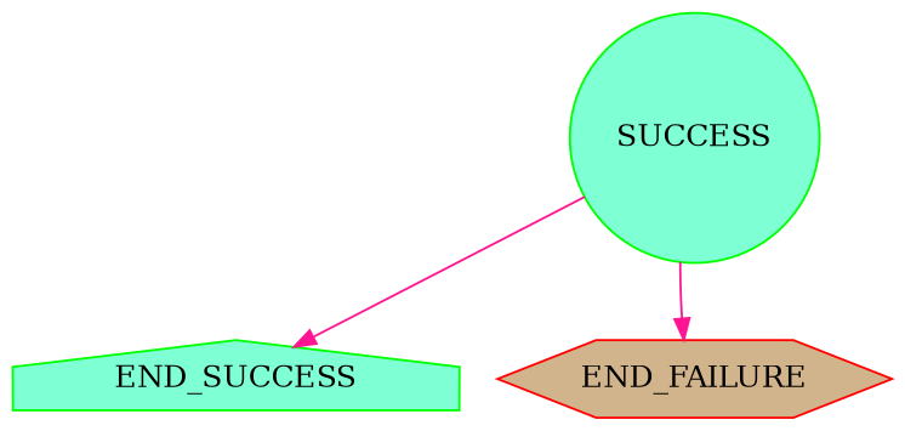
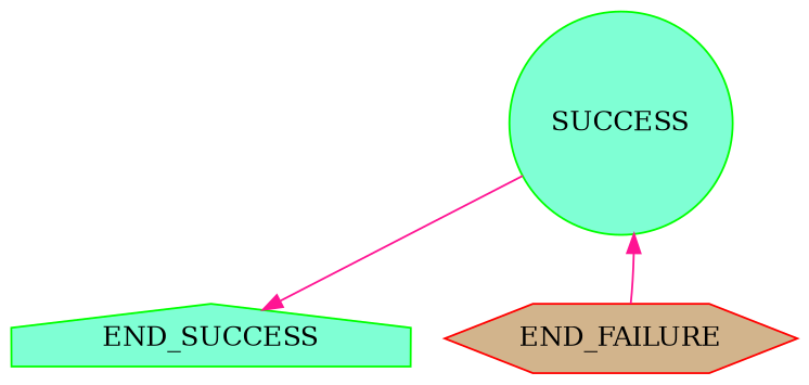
  digraph {
    node [color=green fillcolor=aquamarine style=filled]
    edge [color=deeppink]
    n1 [label=SUCCESS shape=circle]
    END_SUCCESS [shape=house]
    END_FAILURE [color=red fillcolor=tan shape=hexagon]
    n1 -> END_SUCCESS
-   n1 -> END_FAILURE
+   END_FAILURE -> n1
  }
